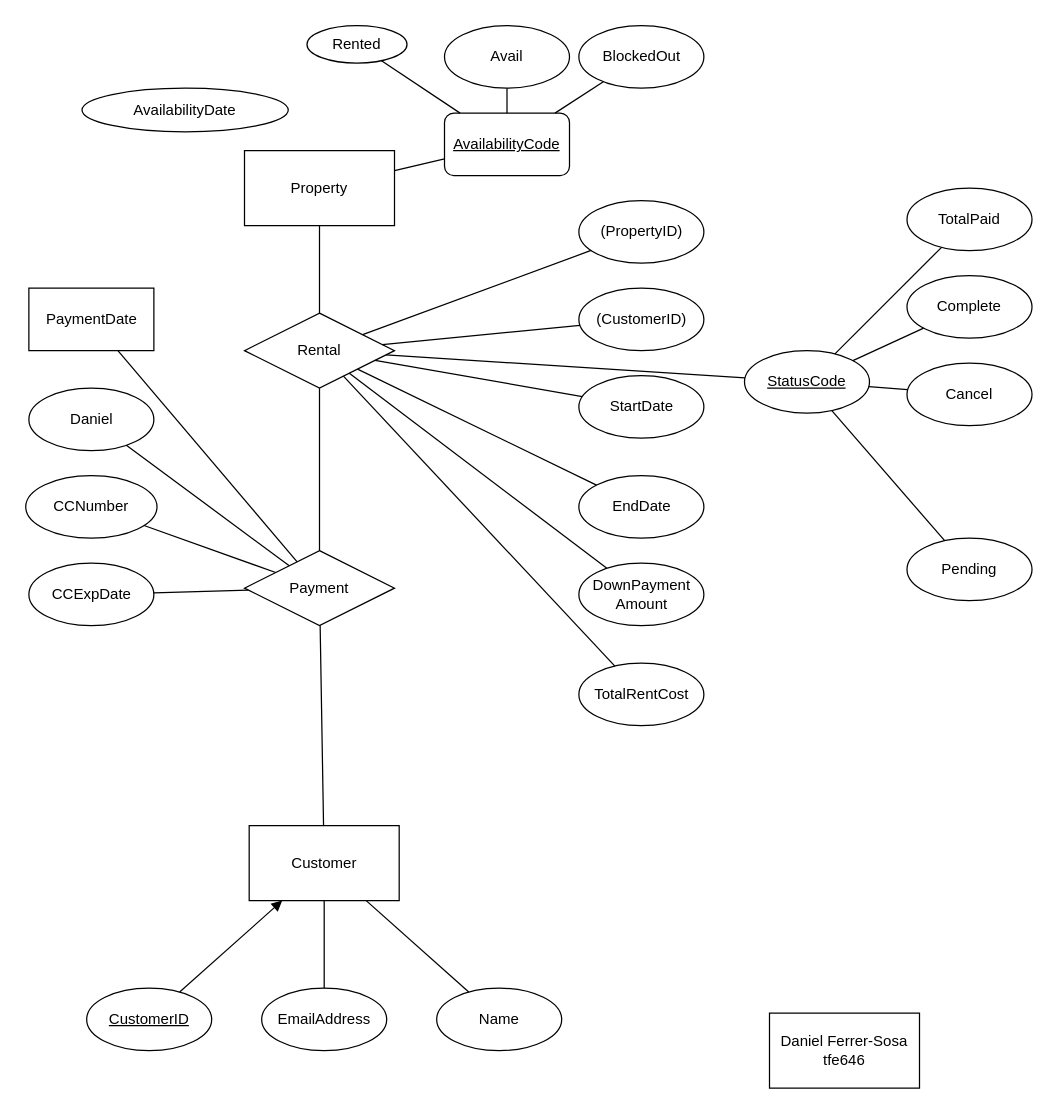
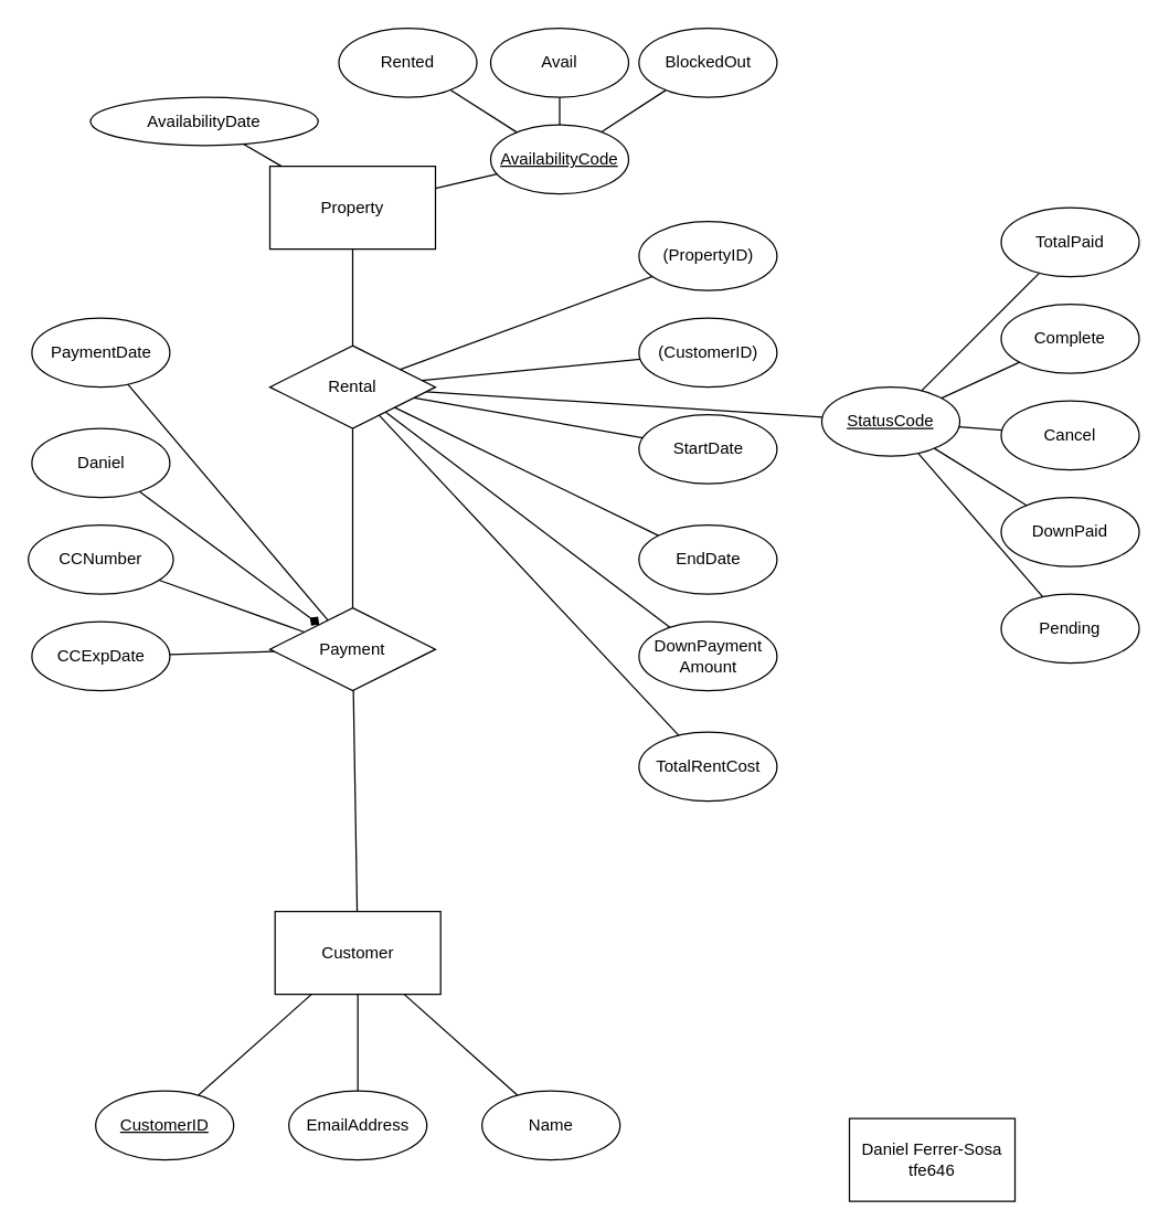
  <mxCell id="0" />
  <mxCell id="1" parent="0" />
  <mxCell id="2" value="Daniel Ferrer-Sosa&lt;br&gt;tfe646" style="rounded=0;whiteSpace=wrap;html=1;" vertex="1" parent="1"><mxGeometry x="615" y="810" width="120" height="60" as="geometry" /></mxCell>
  <mxCell id="3" value="Property" style="rounded=0;whiteSpace=wrap;html=1;" vertex="1" parent="1"><mxGeometry x="195" y="120" width="120" height="60" as="geometry" /></mxCell>
  <mxCell id="4" value="AvailabilityDate" style="ellipse;whiteSpace=wrap;html=1;" vertex="1" parent="1"><mxGeometry x="65" y="70" width="165" height="35" as="geometry" /></mxCell>
- <mxCell id="5" value="AvailabilityCode" style="whiteSpace=wrap;html=1;fontStyle=4;rounded=1;" vertex="1" parent="1"><mxGeometry x="355" y="90" width="100" height="50" as="geometry" /></mxCell>
- <mxCell id="6" value="Rented" style="ellipse;whiteSpace=wrap;html=1;" vertex="1" parent="1"><mxGeometry x="245" y="20" width="80" height="30" as="geometry" /></mxCell>
+ <mxCell id="5" value="AvailabilityCode" style="ellipse;whiteSpace=wrap;html=1;fontStyle=4" vertex="1" parent="1"><mxGeometry x="355" y="90" width="100" height="50" as="geometry" /></mxCell>
+ <mxCell id="6" value="Rented" style="ellipse;whiteSpace=wrap;html=1;" vertex="1" parent="1"><mxGeometry x="245" y="20" width="100" height="50" as="geometry" /></mxCell>
  <mxCell id="7" value="Avail" style="ellipse;whiteSpace=wrap;html=1;" vertex="1" parent="1"><mxGeometry x="355" y="20" width="100" height="50" as="geometry" /></mxCell>
  <mxCell id="8" value="BlockedOut" style="ellipse;whiteSpace=wrap;html=1;" vertex="1" parent="1"><mxGeometry x="462.5" y="20" width="100" height="50" as="geometry" /></mxCell>
  <mxCell id="9" value="" style="endArrow=none;html=1;rounded=0;" edge="1" parent="1" source="7" target="5"><mxGeometry width="50" height="50" relative="1" as="geometry"><mxPoint x="375" y="610" as="sourcePoint" /><mxPoint x="425" y="560" as="targetPoint" /></mxGeometry></mxCell>
  <mxCell id="10" value="" style="endArrow=none;html=1;rounded=0;" edge="1" parent="1" source="5" target="6"><mxGeometry width="50" height="50" relative="1" as="geometry"><mxPoint x="555" y="230" as="sourcePoint" /><mxPoint x="605" y="180" as="targetPoint" /></mxGeometry></mxCell>
  <mxCell id="11" value="" style="endArrow=none;html=1;rounded=0;" edge="1" parent="1" source="8" target="5"><mxGeometry width="50" height="50" relative="1" as="geometry"><mxPoint x="611.215" y="156.99" as="sourcePoint" /><mxPoint x="528.814" y="233.018" as="targetPoint" /></mxGeometry></mxCell>
  <mxCell id="12" value="" style="endArrow=none;html=1;rounded=0;" edge="1" parent="1" source="5" target="3"><mxGeometry width="50" height="50" relative="1" as="geometry"><mxPoint x="503.159" y="230.017" as="sourcePoint" /><mxPoint x="497.082" y="159.978" as="targetPoint" /></mxGeometry></mxCell>
+ <mxCell id="13" value="" style="endArrow=none;html=1;rounded=0;" edge="1" parent="1" source="3" target="4"><mxGeometry width="50" height="50" relative="1" as="geometry"><mxPoint x="458.056" y="263.606" as="sourcePoint" /><mxPoint x="325" y="288.75" as="targetPoint" /></mxGeometry></mxCell>
  <mxCell id="14" value="Customer" style="rounded=0;whiteSpace=wrap;html=1;" vertex="1" parent="1"><mxGeometry x="198.75" y="660" width="120" height="60" as="geometry" /></mxCell>
  <mxCell id="15" value="CustomerID" style="ellipse;whiteSpace=wrap;html=1;fontStyle=4" vertex="1" parent="1"><mxGeometry x="68.75" y="790" width="100" height="50" as="geometry" /></mxCell>
  <mxCell id="16" value="EmailAddress" style="ellipse;whiteSpace=wrap;html=1;" vertex="1" parent="1"><mxGeometry x="208.75" y="790" width="100" height="50" as="geometry" /></mxCell>
  <mxCell id="17" value="Name" style="ellipse;whiteSpace=wrap;html=1;" vertex="1" parent="1"><mxGeometry x="348.75" y="790" width="100" height="50" as="geometry" /></mxCell>
- <mxCell id="18" value="" style="endArrow=block;html=1;rounded=0;" edge="1" parent="1" source="15" target="14"><mxGeometry width="50" height="50" relative="1" as="geometry"><mxPoint x="98.75" y="700" as="sourcePoint" /><mxPoint x="98.411" y="782.37" as="targetPoint" /></mxGeometry></mxCell>
+ <mxCell id="18" value="" style="endArrow=none;html=1;rounded=0;" edge="1" parent="1" source="15" target="14"><mxGeometry width="50" height="50" relative="1" as="geometry"><mxPoint x="98.75" y="700" as="sourcePoint" /><mxPoint x="98.411" y="782.37" as="targetPoint" /></mxGeometry></mxCell>
  <mxCell id="19" value="" style="endArrow=none;html=1;rounded=0;" edge="1" parent="1" source="16" target="14"><mxGeometry width="50" height="50" relative="1" as="geometry"><mxPoint x="128.251" y="715.185" as="sourcePoint" /><mxPoint x="194.539" y="760" as="targetPoint" /></mxGeometry></mxCell>
  <mxCell id="20" value="" style="endArrow=none;html=1;rounded=0;" edge="1" parent="1" source="17" target="14"><mxGeometry width="50" height="50" relative="1" as="geometry"><mxPoint x="238.75" y="720" as="sourcePoint" /><mxPoint x="238.75" y="760" as="targetPoint" /></mxGeometry></mxCell>
  <mxCell id="21" value="Payment" style="rhombus;whiteSpace=wrap;html=1;" vertex="1" parent="1"><mxGeometry x="195" y="440" width="120" height="60" as="geometry" /></mxCell>
- <mxCell id="22" value="PaymentDate" style="whiteSpace=wrap;html=1;fontStyle=0;rounded=0;" vertex="1" parent="1"><mxGeometry x="22.5" y="230" width="100" height="50" as="geometry" /></mxCell>
+ <mxCell id="22" value="PaymentDate" style="ellipse;whiteSpace=wrap;html=1;fontStyle=0" vertex="1" parent="1"><mxGeometry x="22.5" y="230" width="100" height="50" as="geometry" /></mxCell>
  <mxCell id="23" value="Daniel" style="ellipse;whiteSpace=wrap;html=1;" vertex="1" parent="1"><mxGeometry x="22.5" y="310" width="100" height="50" as="geometry" /></mxCell>
  <mxCell id="24" value="CCNumber" style="ellipse;whiteSpace=wrap;html=1;" vertex="1" parent="1"><mxGeometry x="20" y="380" width="105" height="50" as="geometry" /></mxCell>
  <mxCell id="25" value="" style="endArrow=none;html=1;rounded=0;" edge="1" parent="1" source="22" target="21"><mxGeometry width="50" height="50" relative="1" as="geometry"><mxPoint x="95" y="890" as="sourcePoint" /><mxPoint x="94.661" y="972.37" as="targetPoint" /></mxGeometry></mxCell>
- <mxCell id="26" value="" style="endArrow=none;html=1;rounded=0;" edge="1" parent="1" source="23" target="21"><mxGeometry width="50" height="50" relative="1" as="geometry"><mxPoint x="124.501" y="905.185" as="sourcePoint" /><mxPoint x="190.789" y="950" as="targetPoint" /></mxGeometry></mxCell>
+ <mxCell id="26" value="" style="endArrow=diamond;html=1;rounded=0;" edge="1" parent="1" source="23" target="21"><mxGeometry width="50" height="50" relative="1" as="geometry"><mxPoint x="124.501" y="905.185" as="sourcePoint" /><mxPoint x="190.789" y="950" as="targetPoint" /></mxGeometry></mxCell>
  <mxCell id="27" value="" style="endArrow=none;html=1;rounded=0;" edge="1" parent="1" source="24" target="21"><mxGeometry width="50" height="50" relative="1" as="geometry"><mxPoint x="235" y="910" as="sourcePoint" /><mxPoint x="235" y="950" as="targetPoint" /></mxGeometry></mxCell>
  <mxCell id="28" value="Rental" style="rhombus;whiteSpace=wrap;html=1;" vertex="1" parent="1"><mxGeometry x="195" y="250" width="120" height="60" as="geometry" /></mxCell>
  <mxCell id="29" value="(CustomerID)" style="ellipse;whiteSpace=wrap;html=1;fontStyle=0" vertex="1" parent="1"><mxGeometry x="462.5" y="230" width="100" height="50" as="geometry" /></mxCell>
  <mxCell id="30" value="(PropertyID)" style="ellipse;whiteSpace=wrap;html=1;" vertex="1" parent="1"><mxGeometry x="462.5" y="160" width="100" height="50" as="geometry" /></mxCell>
  <mxCell id="31" value="TotalRentCost" style="ellipse;whiteSpace=wrap;html=1;" vertex="1" parent="1"><mxGeometry x="462.5" y="530" width="100" height="50" as="geometry" /></mxCell>
  <mxCell id="32" value="" style="endArrow=none;html=1;rounded=0;" edge="1" parent="1" source="29" target="28"><mxGeometry width="50" height="50" relative="1" as="geometry"><mxPoint x="392.5" y="400" as="sourcePoint" /><mxPoint x="392.161" y="482.37" as="targetPoint" /></mxGeometry></mxCell>
  <mxCell id="33" value="" style="endArrow=none;html=1;rounded=0;" edge="1" parent="1" source="30" target="28"><mxGeometry width="50" height="50" relative="1" as="geometry"><mxPoint x="422.001" y="415.185" as="sourcePoint" /><mxPoint x="488.289" y="460" as="targetPoint" /></mxGeometry></mxCell>
  <mxCell id="34" value="" style="endArrow=none;html=1;rounded=0;" edge="1" parent="1" source="31" target="28"><mxGeometry width="50" height="50" relative="1" as="geometry"><mxPoint x="532.5" y="420" as="sourcePoint" /><mxPoint x="532.5" y="460" as="targetPoint" /></mxGeometry></mxCell>
  <mxCell id="35" value="CCExpDate" style="ellipse;whiteSpace=wrap;html=1;" vertex="1" parent="1"><mxGeometry x="22.5" y="450" width="100" height="50" as="geometry" /></mxCell>
  <mxCell id="36" value="" style="endArrow=none;html=1;rounded=0;" edge="1" parent="1" source="35" target="21"><mxGeometry width="50" height="50" relative="1" as="geometry"><mxPoint x="358.128" y="905.88" as="sourcePoint" /><mxPoint x="284.737" y="950" as="targetPoint" /></mxGeometry></mxCell>
  <mxCell id="37" value="StatusCode" style="ellipse;whiteSpace=wrap;html=1;fontStyle=4" vertex="1" parent="1"><mxGeometry x="595" y="280" width="100" height="50" as="geometry" /></mxCell>
  <mxCell id="38" value="Pending" style="ellipse;whiteSpace=wrap;html=1;" vertex="1" parent="1"><mxGeometry x="725" y="430" width="100" height="50" as="geometry" /></mxCell>
+ <mxCell id="39" value="DownPaid" style="ellipse;whiteSpace=wrap;html=1;" vertex="1" parent="1"><mxGeometry x="725" y="360" width="100" height="50" as="geometry" /></mxCell>
  <mxCell id="40" value="TotalPaid" style="ellipse;whiteSpace=wrap;html=1;" vertex="1" parent="1"><mxGeometry x="725" y="150" width="100" height="50" as="geometry" /></mxCell>
+ <mxCell id="41" value="" style="endArrow=none;html=1;rounded=0;" edge="1" parent="1" source="39" target="37"><mxGeometry width="50" height="50" relative="1" as="geometry"><mxPoint x="595" y="1070" as="sourcePoint" /><mxPoint x="645" y="1020" as="targetPoint" /></mxGeometry></mxCell>
  <mxCell id="42" value="" style="endArrow=none;html=1;rounded=0;" edge="1" parent="1" source="37" target="38"><mxGeometry width="50" height="50" relative="1" as="geometry"><mxPoint x="775" y="690" as="sourcePoint" /><mxPoint x="825" y="640" as="targetPoint" /></mxGeometry></mxCell>
  <mxCell id="43" value="" style="endArrow=none;html=1;rounded=0;" edge="1" parent="1" source="40" target="37"><mxGeometry width="50" height="50" relative="1" as="geometry"><mxPoint x="831.215" y="616.99" as="sourcePoint" /><mxPoint x="748.814" y="693.018" as="targetPoint" /></mxGeometry></mxCell>
  <mxCell id="44" value="Complete" style="ellipse;whiteSpace=wrap;html=1;" vertex="1" parent="1"><mxGeometry x="725" y="220" width="100" height="50" as="geometry" /></mxCell>
  <mxCell id="45" value="" style="endArrow=none;html=1;rounded=0;" edge="1" parent="1" source="44" target="37"><mxGeometry width="50" height="50" relative="1" as="geometry"><mxPoint x="831.215" y="676.99" as="sourcePoint" /><mxPoint x="610.691" y="704.847" as="targetPoint" /></mxGeometry></mxCell>
  <mxCell id="46" value="Cancel" style="ellipse;whiteSpace=wrap;html=1;" vertex="1" parent="1"><mxGeometry x="725" y="290" width="100" height="50" as="geometry" /></mxCell>
  <mxCell id="47" value="" style="endArrow=none;html=1;rounded=0;" edge="1" parent="1" source="46" target="37"><mxGeometry width="50" height="50" relative="1" as="geometry"><mxPoint x="771.215" y="746.99" as="sourcePoint" /><mxPoint x="550.691" y="774.847" as="targetPoint" /></mxGeometry></mxCell>
  <mxCell id="48" value="" style="endArrow=none;html=1;rounded=0;" edge="1" parent="1" source="28" target="37"><mxGeometry width="50" height="50" relative="1" as="geometry"><mxPoint x="478.261" y="678.465" as="sourcePoint" /><mxPoint x="526.8" y="671.648" as="targetPoint" /></mxGeometry></mxCell>
  <mxCell id="49" value="EndDate" style="ellipse;whiteSpace=wrap;html=1;" vertex="1" parent="1"><mxGeometry x="462.5" y="380" width="100" height="50" as="geometry" /></mxCell>
  <mxCell id="50" value="DownPayment&lt;br&gt;Amount" style="ellipse;whiteSpace=wrap;html=1;" vertex="1" parent="1"><mxGeometry x="462.5" y="450" width="100" height="50" as="geometry" /></mxCell>
  <mxCell id="51" value="" style="endArrow=none;html=1;rounded=0;" edge="1" parent="1" source="50" target="28"><mxGeometry width="50" height="50" relative="1" as="geometry"><mxPoint x="434.883" y="425.044" as="sourcePoint" /><mxPoint x="487.5" y="460" as="targetPoint" /></mxGeometry></mxCell>
  <mxCell id="52" value="" style="endArrow=none;html=1;rounded=0;startArrow=none;" edge="1" parent="1" source="53" target="28"><mxGeometry width="50" height="50" relative="1" as="geometry"><mxPoint x="444.883" y="435.044" as="sourcePoint" /><mxPoint x="497.5" y="470" as="targetPoint" /></mxGeometry></mxCell>
  <mxCell id="53" value="StartDate" style="ellipse;whiteSpace=wrap;html=1;" vertex="1" parent="1"><mxGeometry x="462.5" y="300" width="100" height="50" as="geometry" /></mxCell>
  <mxCell id="54" value="" style="endArrow=none;html=1;rounded=0;" edge="1" parent="1" source="49" target="28"><mxGeometry width="50" height="50" relative="1" as="geometry"><mxPoint x="567.243" y="357.596" as="sourcePoint" /><mxPoint x="310.652" y="317.174" as="targetPoint" /></mxGeometry></mxCell>
  <mxCell id="55" value="" style="endArrow=none;html=1;rounded=0;" edge="1" parent="1" source="14" target="21"><mxGeometry width="50" height="50" relative="1" as="geometry"><mxPoint x="425" y="750" as="sourcePoint" /><mxPoint x="258.75" y="640" as="targetPoint" /></mxGeometry></mxCell>
  <mxCell id="56" value="" style="endArrow=none;html=1;rounded=0;" edge="1" parent="1" source="21" target="28"><mxGeometry width="50" height="50" relative="1" as="geometry"><mxPoint x="268.239" y="670" as="sourcePoint" /><mxPoint x="265.511" y="510" as="targetPoint" /></mxGeometry></mxCell>
  <mxCell id="57" value="" style="endArrow=none;html=1;rounded=0;" edge="1" parent="1" source="28" target="3"><mxGeometry width="50" height="50" relative="1" as="geometry"><mxPoint x="265" y="450" as="sourcePoint" /><mxPoint x="265" y="320" as="targetPoint" /></mxGeometry></mxCell>
